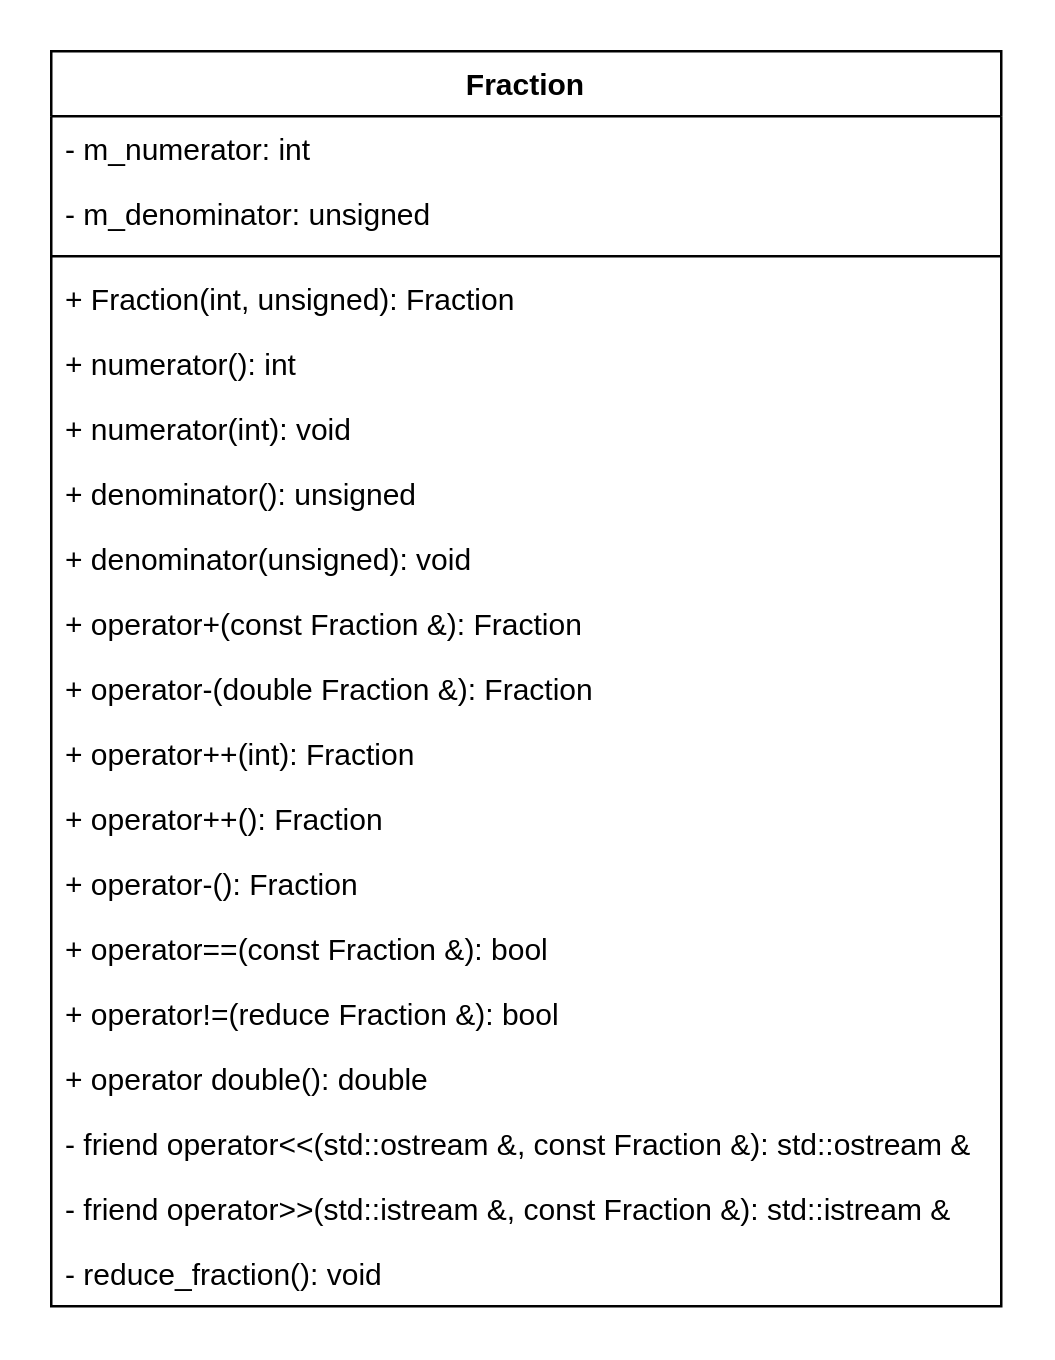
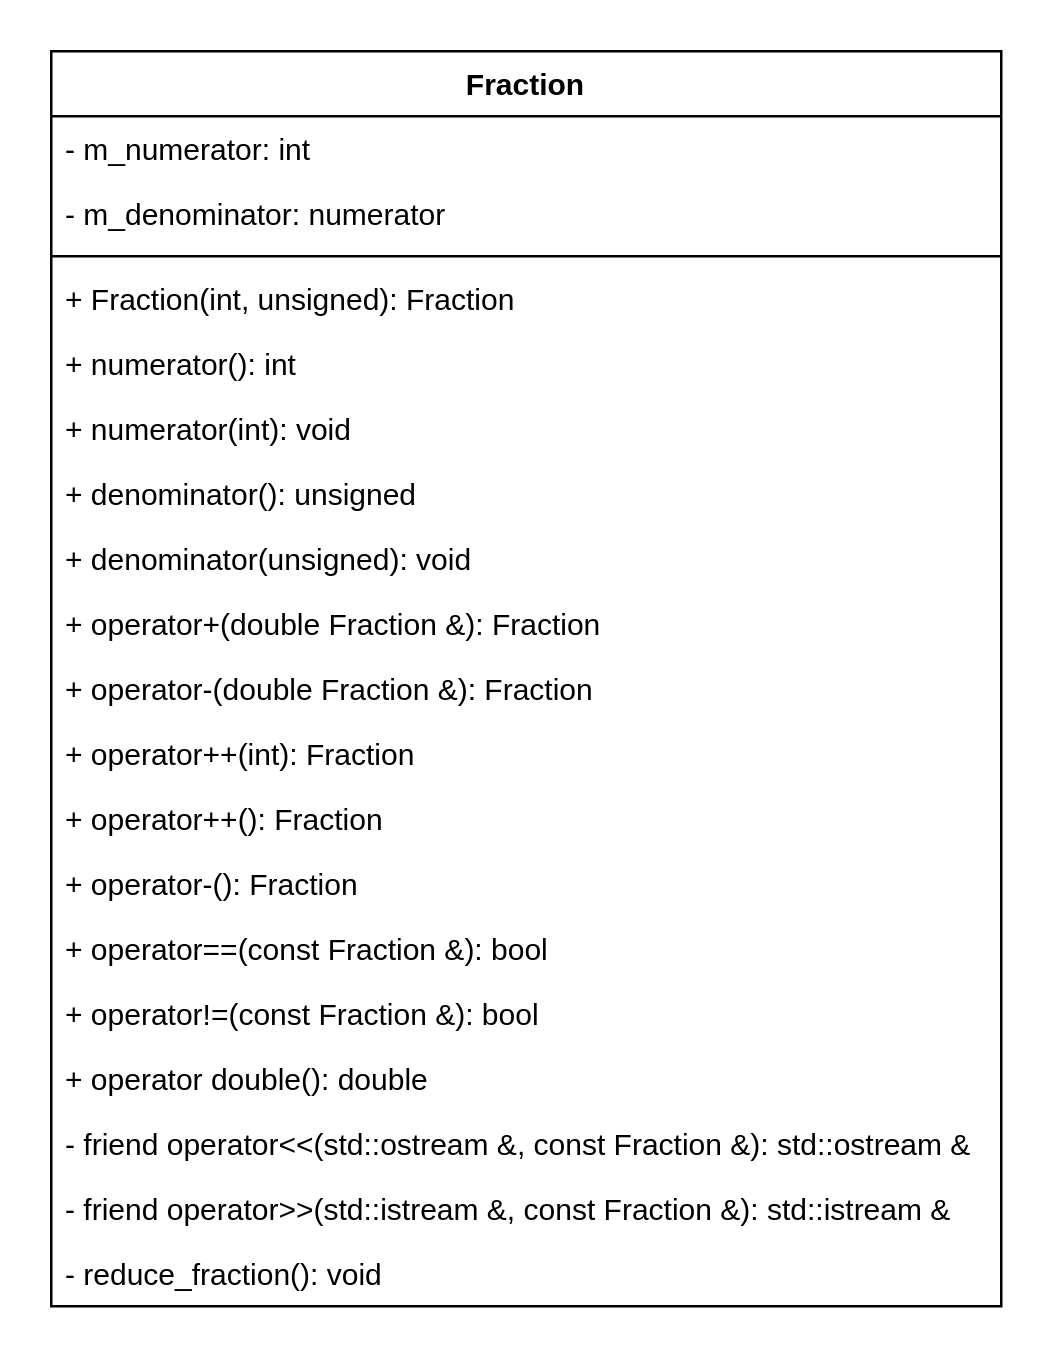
  <mxCell id="0" />
  <mxCell id="1" parent="0" />
  <mxCell id="2" value="Fraction" style="swimlane;fontStyle=1;align=center;verticalAlign=top;childLayout=stackLayout;horizontal=1;startSize=26;horizontalStack=0;resizeParent=1;resizeParentMax=0;resizeLast=0;collapsible=1;marginBottom=0;" parent="1" vertex="1"><mxGeometry x="20" y="20" width="380" height="502" as="geometry" /></mxCell>
  <mxCell id="3" value="- m_numerator: int" style="text;strokeColor=none;fillColor=none;align=left;verticalAlign=top;spacingLeft=4;spacingRight=4;overflow=hidden;rotatable=0;points=[[0,0.5],[1,0.5]];portConstraint=eastwest;" parent="2" vertex="1"><mxGeometry y="26" width="380" height="26" as="geometry" /></mxCell>
- <mxCell id="4" value="- m_denominator: unsigned" style="text;strokeColor=none;fillColor=none;align=left;verticalAlign=top;spacingLeft=4;spacingRight=4;overflow=hidden;rotatable=0;points=[[0,0.5],[1,0.5]];portConstraint=eastwest;" parent="2" vertex="1"><mxGeometry y="52" width="380" height="26" as="geometry" /></mxCell>
+ <mxCell id="4" value="- m_denominator: numerator" style="text;strokeColor=none;fillColor=none;align=left;verticalAlign=top;spacingLeft=4;spacingRight=4;overflow=hidden;rotatable=0;points=[[0,0.5],[1,0.5]];portConstraint=eastwest;" parent="2" vertex="1"><mxGeometry y="52" width="380" height="26" as="geometry" /></mxCell>
  <mxCell id="5" value="" style="line;strokeWidth=1;fillColor=none;align=left;verticalAlign=middle;spacingTop=-1;spacingLeft=3;spacingRight=3;rotatable=0;labelPosition=right;points=[];portConstraint=eastwest;" parent="2" vertex="1"><mxGeometry y="78" width="380" height="8" as="geometry" /></mxCell>
  <mxCell id="6" value="+ Fraction(int, unsigned): Fraction" style="text;strokeColor=none;fillColor=none;align=left;verticalAlign=top;spacingLeft=4;spacingRight=4;overflow=hidden;rotatable=0;points=[[0,0.5],[1,0.5]];portConstraint=eastwest;" parent="2" vertex="1"><mxGeometry y="86" width="380" height="26" as="geometry" /></mxCell>
  <mxCell id="7" value="+ numerator(): int" style="text;strokeColor=none;fillColor=none;align=left;verticalAlign=top;spacingLeft=4;spacingRight=4;overflow=hidden;rotatable=0;points=[[0,0.5],[1,0.5]];portConstraint=eastwest;" parent="2" vertex="1"><mxGeometry y="112" width="380" height="26" as="geometry" /></mxCell>
  <mxCell id="8" value="+ numerator(int): void" style="text;strokeColor=none;fillColor=none;align=left;verticalAlign=top;spacingLeft=4;spacingRight=4;overflow=hidden;rotatable=0;points=[[0,0.5],[1,0.5]];portConstraint=eastwest;" parent="2" vertex="1"><mxGeometry y="138" width="380" height="26" as="geometry" /></mxCell>
  <mxCell id="9" value="+ denominator(): unsigned" style="text;strokeColor=none;fillColor=none;align=left;verticalAlign=top;spacingLeft=4;spacingRight=4;overflow=hidden;rotatable=0;points=[[0,0.5],[1,0.5]];portConstraint=eastwest;" parent="2" vertex="1"><mxGeometry y="164" width="380" height="26" as="geometry" /></mxCell>
  <mxCell id="10" value="+ denominator(unsigned): void" style="text;strokeColor=none;fillColor=none;align=left;verticalAlign=top;spacingLeft=4;spacingRight=4;overflow=hidden;rotatable=0;points=[[0,0.5],[1,0.5]];portConstraint=eastwest;" parent="2" vertex="1"><mxGeometry y="190" width="380" height="26" as="geometry" /></mxCell>
- <mxCell id="11" value="+ operator+(const Fraction &amp;): Fraction" style="text;strokeColor=none;fillColor=none;align=left;verticalAlign=top;spacingLeft=4;spacingRight=4;overflow=hidden;rotatable=0;points=[[0,0.5],[1,0.5]];portConstraint=eastwest;" parent="2" vertex="1"><mxGeometry y="216" width="380" height="26" as="geometry" /></mxCell>
+ <mxCell id="11" value="+ operator+(double Fraction &amp;): Fraction" style="text;strokeColor=none;fillColor=none;align=left;verticalAlign=top;spacingLeft=4;spacingRight=4;overflow=hidden;rotatable=0;points=[[0,0.5],[1,0.5]];portConstraint=eastwest;" parent="2" vertex="1"><mxGeometry y="216" width="380" height="26" as="geometry" /></mxCell>
  <mxCell id="12" value="+ operator-(double Fraction &amp;): Fraction" style="text;strokeColor=none;fillColor=none;align=left;verticalAlign=top;spacingLeft=4;spacingRight=4;overflow=hidden;rotatable=0;points=[[0,0.5],[1,0.5]];portConstraint=eastwest;" vertex="1" parent="2"><mxGeometry y="242" width="380" height="26" as="geometry" /></mxCell>
  <mxCell id="13" value="+ operator++(int): Fraction" style="text;strokeColor=none;fillColor=none;align=left;verticalAlign=top;spacingLeft=4;spacingRight=4;overflow=hidden;rotatable=0;points=[[0,0.5],[1,0.5]];portConstraint=eastwest;" parent="2" vertex="1"><mxGeometry y="268" width="380" height="26" as="geometry" /></mxCell>
  <mxCell id="14" value="+ operator++(): Fraction" style="text;strokeColor=none;fillColor=none;align=left;verticalAlign=top;spacingLeft=4;spacingRight=4;overflow=hidden;rotatable=0;points=[[0,0.5],[1,0.5]];portConstraint=eastwest;" vertex="1" parent="2"><mxGeometry y="294" width="380" height="26" as="geometry" /></mxCell>
  <mxCell id="15" value="+ operator-(): Fraction" style="text;strokeColor=none;fillColor=none;align=left;verticalAlign=top;spacingLeft=4;spacingRight=4;overflow=hidden;rotatable=0;points=[[0,0.5],[1,0.5]];portConstraint=eastwest;" vertex="1" parent="2"><mxGeometry y="320" width="380" height="26" as="geometry" /></mxCell>
  <mxCell id="16" value="+ operator==(const Fraction &amp;): bool" style="text;strokeColor=none;fillColor=none;align=left;verticalAlign=top;spacingLeft=4;spacingRight=4;overflow=hidden;rotatable=0;points=[[0,0.5],[1,0.5]];portConstraint=eastwest;" vertex="1" parent="2"><mxGeometry y="346" width="380" height="26" as="geometry" /></mxCell>
- <mxCell id="17" value="+ operator!=(reduce Fraction &amp;): bool" style="text;strokeColor=none;fillColor=none;align=left;verticalAlign=top;spacingLeft=4;spacingRight=4;overflow=hidden;rotatable=0;points=[[0,0.5],[1,0.5]];portConstraint=eastwest;" vertex="1" parent="2"><mxGeometry y="372" width="380" height="26" as="geometry" /></mxCell>
+ <mxCell id="17" value="+ operator!=(const Fraction &amp;): bool" style="text;strokeColor=none;fillColor=none;align=left;verticalAlign=top;spacingLeft=4;spacingRight=4;overflow=hidden;rotatable=0;points=[[0,0.5],[1,0.5]];portConstraint=eastwest;" vertex="1" parent="2"><mxGeometry y="372" width="380" height="26" as="geometry" /></mxCell>
  <mxCell id="18" value="+ operator double(): double" style="text;strokeColor=none;fillColor=none;align=left;verticalAlign=top;spacingLeft=4;spacingRight=4;overflow=hidden;rotatable=0;points=[[0,0.5],[1,0.5]];portConstraint=eastwest;" vertex="1" parent="2"><mxGeometry y="398" width="380" height="26" as="geometry" /></mxCell>
  <mxCell id="19" value="- friend operator&lt;&lt;(std::ostream &amp;, const Fraction &amp;): std::ostream &amp;" style="text;strokeColor=none;fillColor=none;align=left;verticalAlign=top;spacingLeft=4;spacingRight=4;overflow=hidden;rotatable=0;points=[[0,0.5],[1,0.5]];portConstraint=eastwest;" vertex="1" parent="2"><mxGeometry y="424" width="380" height="26" as="geometry" /></mxCell>
  <mxCell id="20" value="- friend operator&gt;&gt;(std::istream &amp;, const Fraction &amp;): std::istream &amp;" style="text;strokeColor=none;fillColor=none;align=left;verticalAlign=top;spacingLeft=4;spacingRight=4;overflow=hidden;rotatable=0;points=[[0,0.5],[1,0.5]];portConstraint=eastwest;" vertex="1" parent="2"><mxGeometry y="450" width="380" height="26" as="geometry" /></mxCell>
  <mxCell id="21" value="- reduce_fraction(): void" style="text;strokeColor=none;fillColor=none;align=left;verticalAlign=top;spacingLeft=4;spacingRight=4;overflow=hidden;rotatable=0;points=[[0,0.5],[1,0.5]];portConstraint=eastwest;" parent="2" vertex="1"><mxGeometry y="476" width="380" height="26" as="geometry" /></mxCell>
